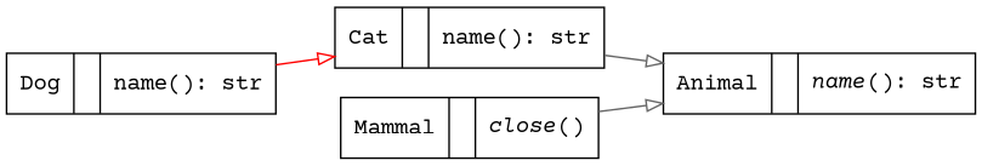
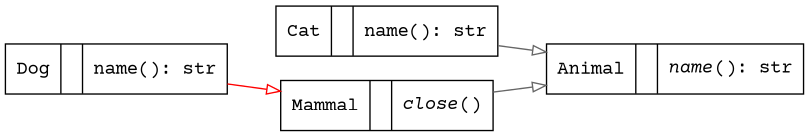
  digraph {
    fontname="Courier Prime"
    rankdir=LR
    node [color=black fontcolor=black fontname="Courier Prime" shape=record style=solid]
    edge [arrowhead=empty arrowtail=none color=gray40 fontname="Courier Prime"]
    n1 [label=<{Animal|<br ALIGN="LEFT"/>|<I>name</I>(): str<br ALIGN="LEFT"/>}>]
    n2 [label=<{Cat|<br ALIGN="LEFT"/>|name(): str<br ALIGN="LEFT"/>}>]
    n3 [label=<{Mammal|<br ALIGN="LEFT"/>|<I>close</I>()<br ALIGN="LEFT"/>}>]
    n4 [label=<{Dog|<br ALIGN="LEFT"/>|name(): str<br ALIGN="LEFT"/>}>]
    n2 -> n1
    n3 -> n1
-   n4 -> n2 [color=red]
+   n4 -> n3 [color=red]
  }
